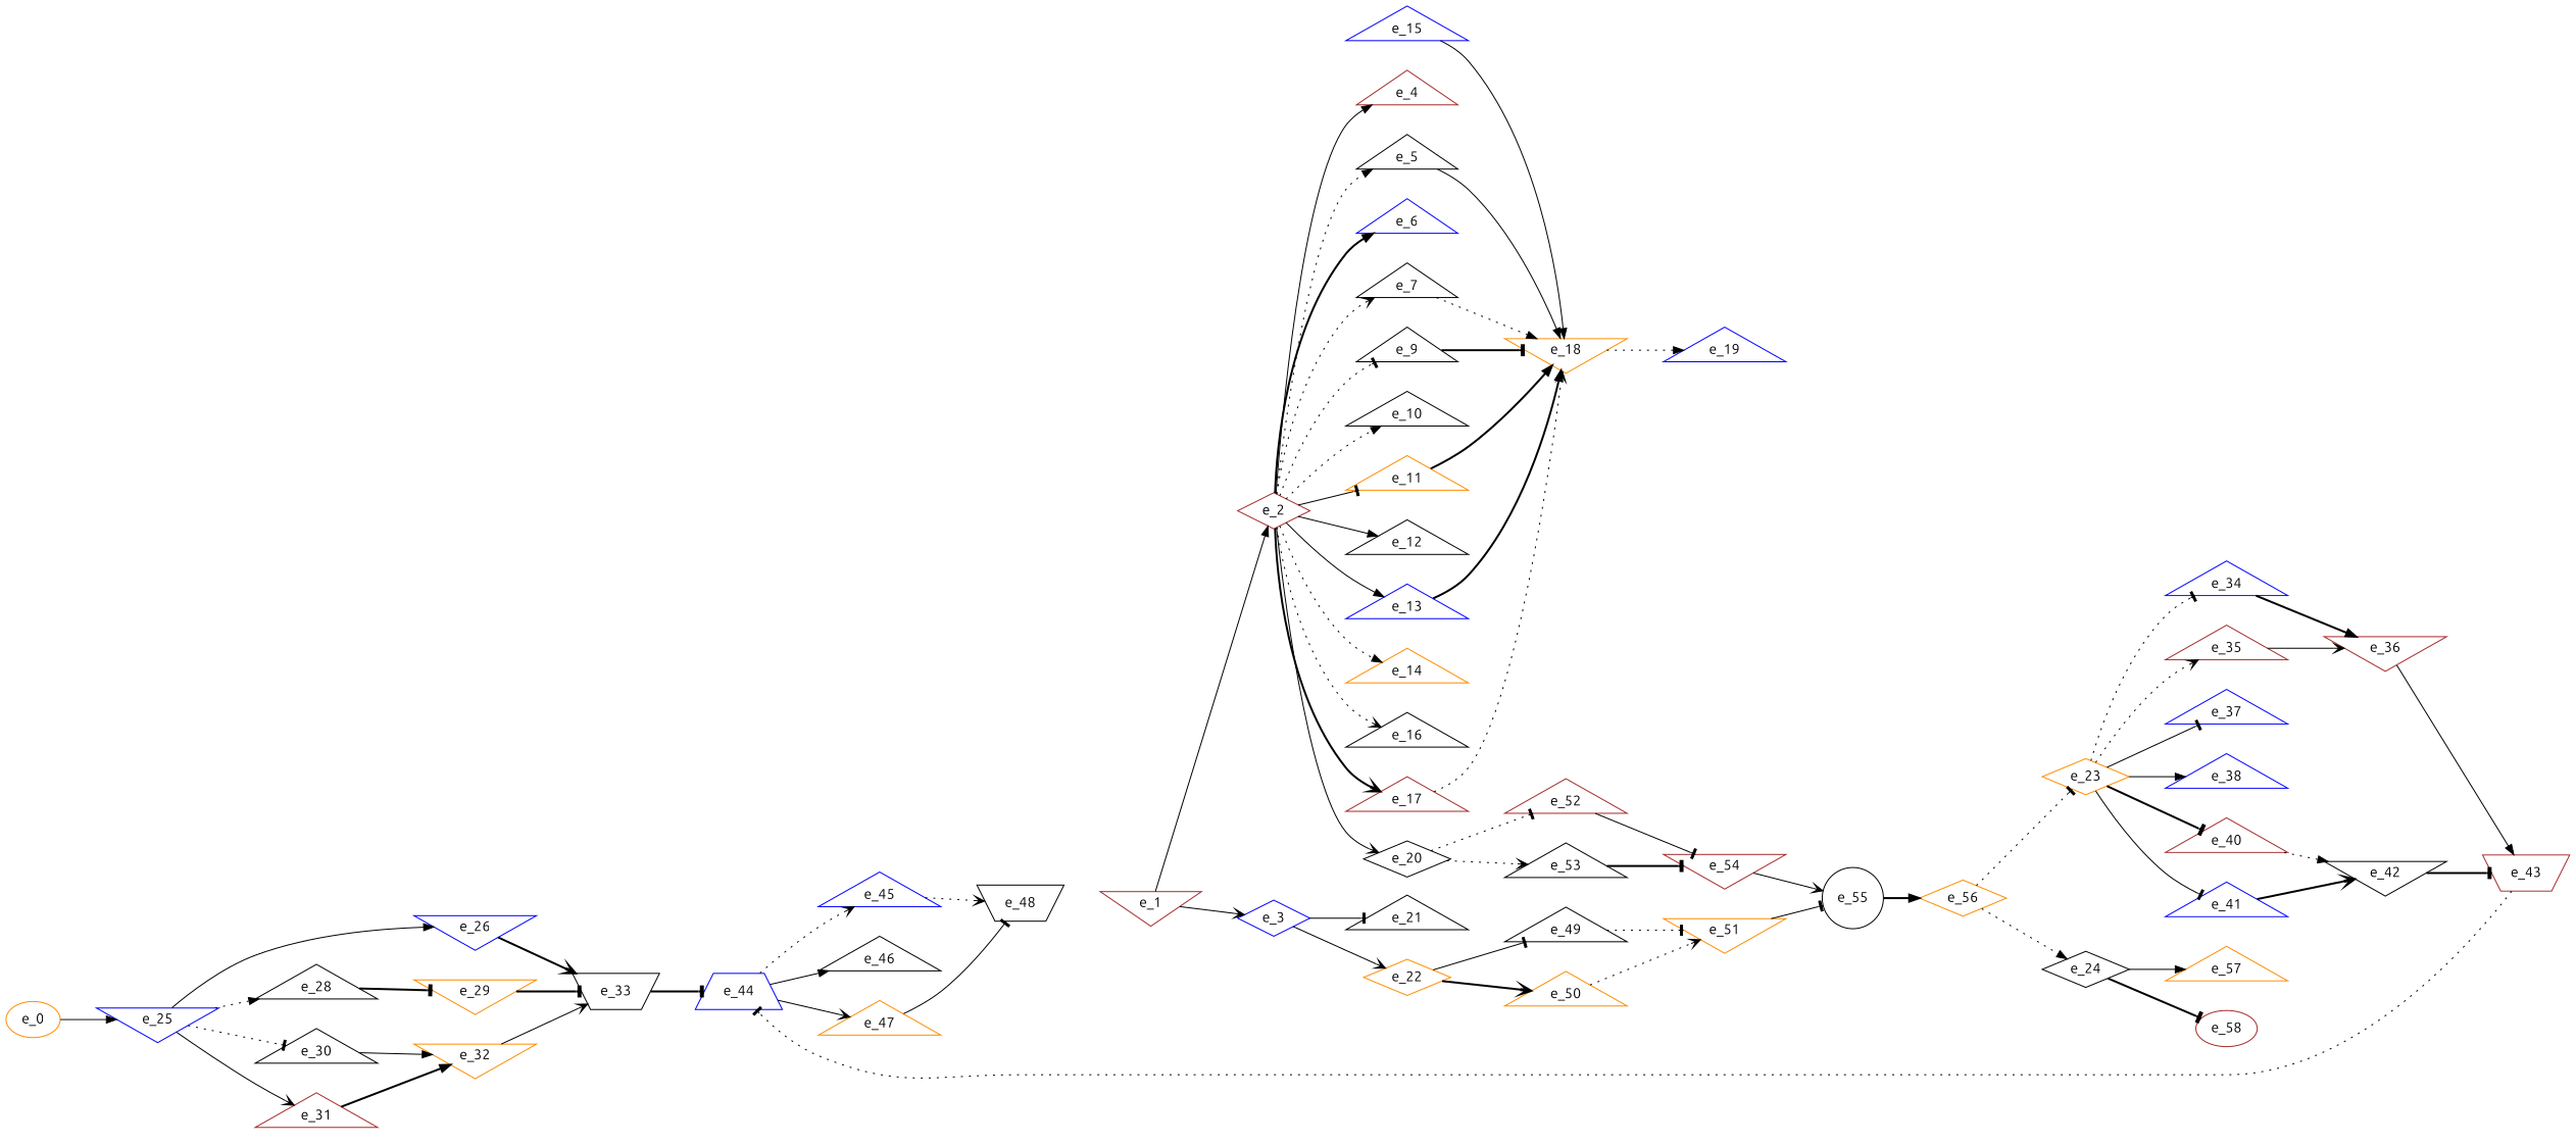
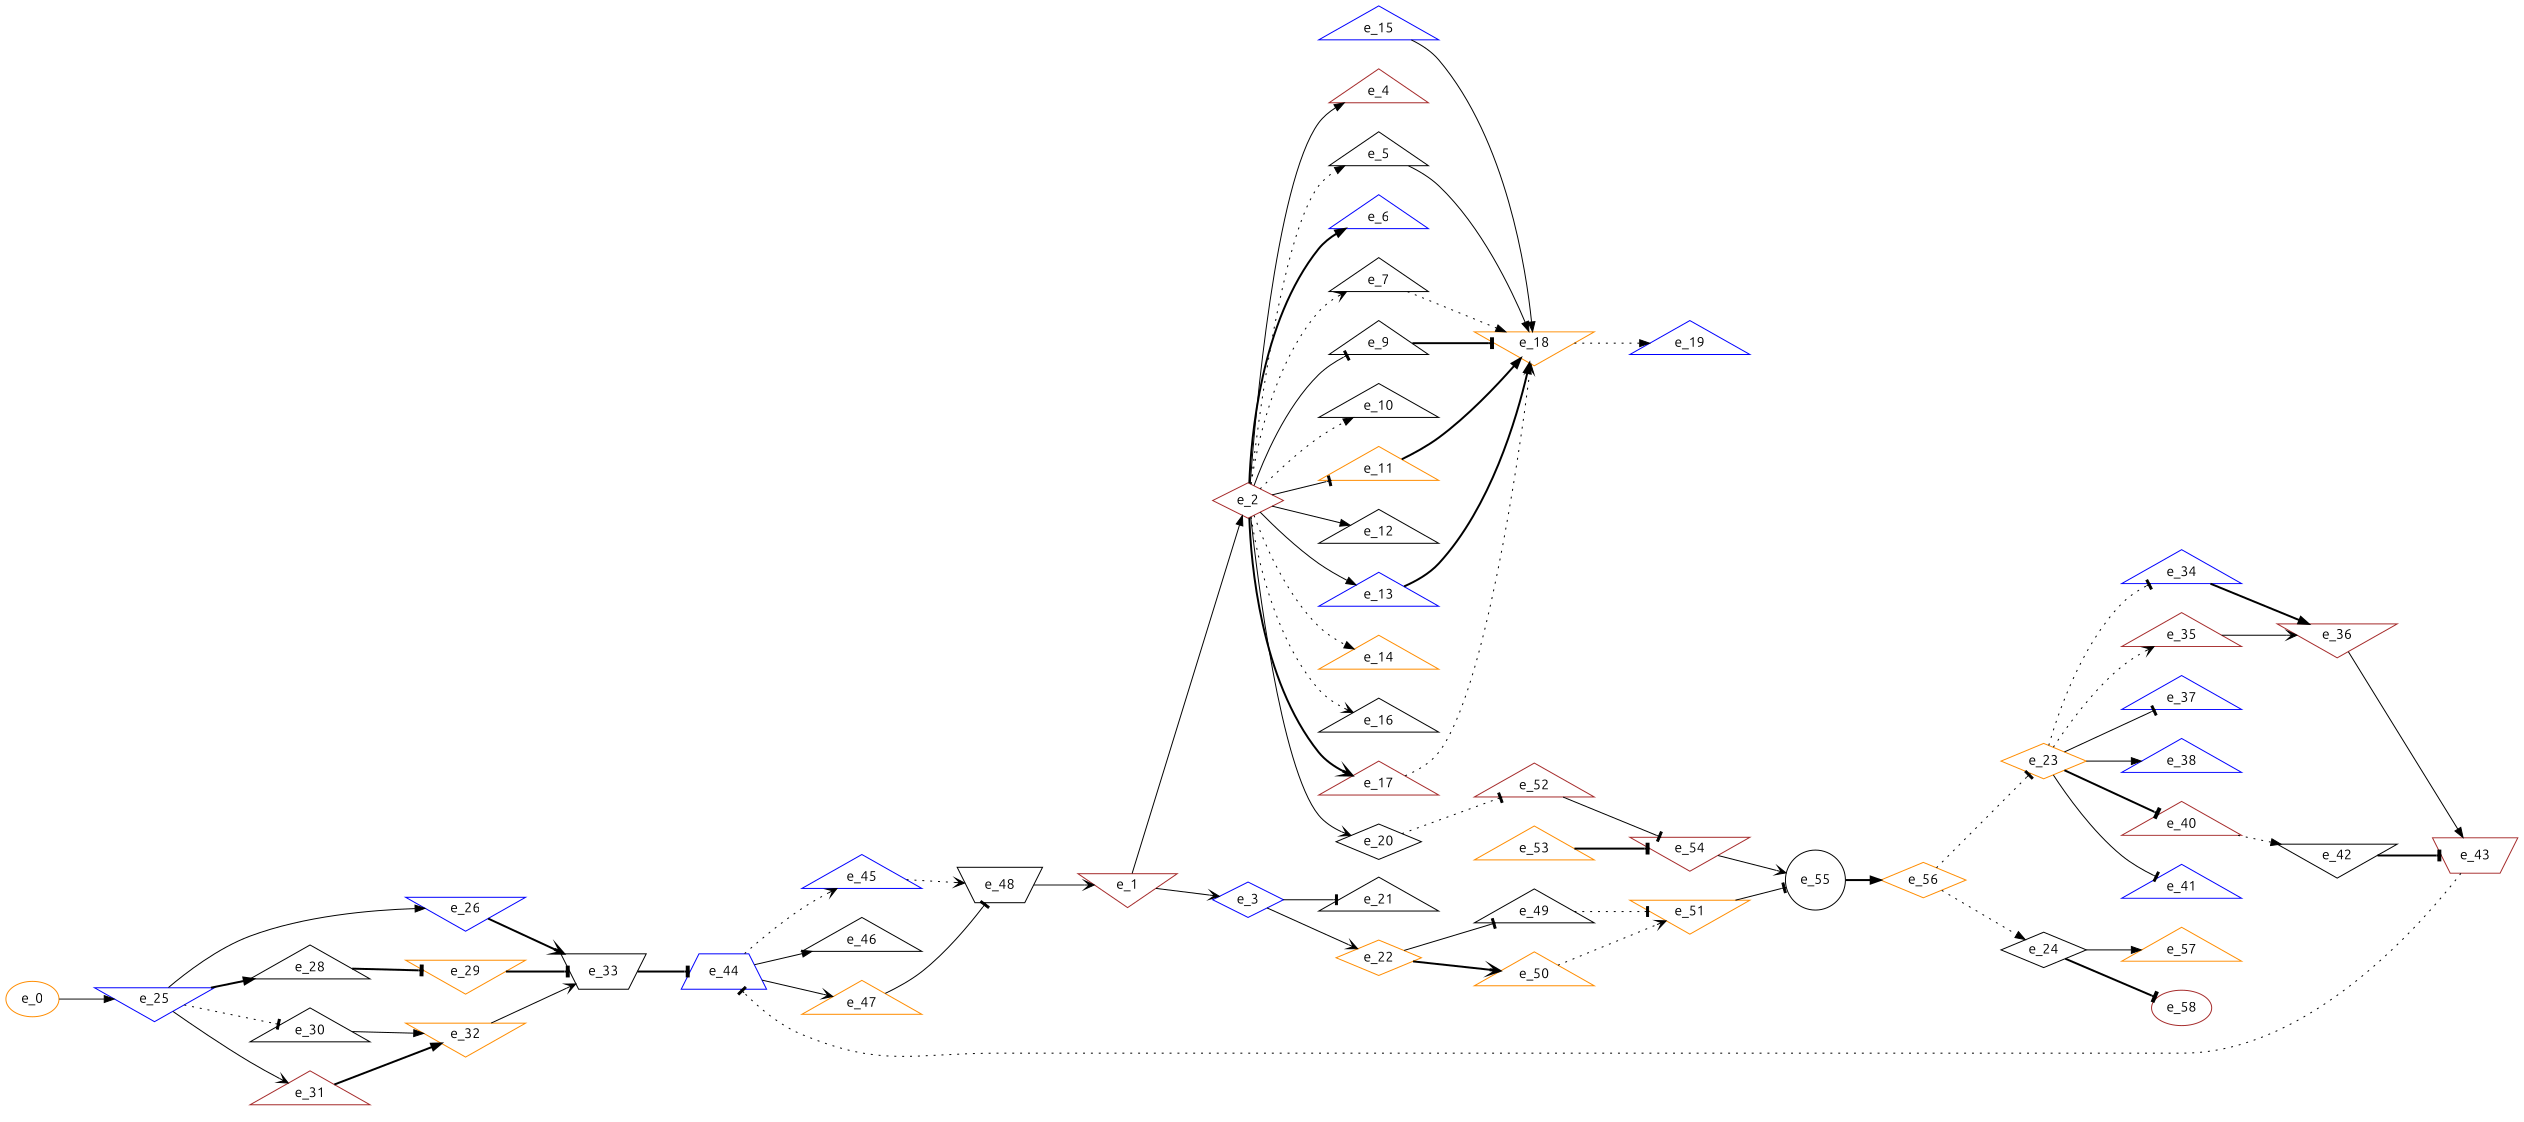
  digraph {
    fontname=Ubuntu
    rankdir=LR
    node [color=black fontname=Ubuntu shape=triangle]
    edge [arrowhead=normal fontname=Ubuntu style=solid]
    e_25 [color=blue shape=invtriangle]
    e_26 [color=blue shape=invtriangle]
    e_28
    e_30
    e_31 [color=brown]
    e_0 [color=darkorange shape=""]
    e_1 [color=brown shape=invtriangle]
    e_2 [color=brown shape=diamond]
    e_3 [color=blue shape=diamond]
    e_4 [color=brown]
    e_5
    e_6 [color=blue]
    e_7
    e_9
    e_10
    e_11 [color=darkorange]
    e_12
    e_13 [color=blue]
    e_14 [color=darkorange]
    e_16
    e_17 [color=brown]
    e_20 [shape=diamond]
    e_21
    e_22 [color=darkorange shape=diamond]
    e_18 [color=darkorange shape=invtriangle]
    e_15 [color=blue]
    e_52 [color=brown]
-   e_53
+   e_53 [color=darkorange]
    e_49
    e_50 [color=darkorange]
    e_19 [color=blue]
    e_54 [color=brown shape=invtriangle]
    e_51 [color=darkorange shape=invtriangle]
    e_23 [color=darkorange shape=diamond]
    e_34 [color=blue]
    e_35 [color=brown]
    e_37 [color=blue]
    e_38 [color=blue]
    e_40 [color=brown]
    e_41 [color=blue]
    e_36 [color=brown shape=invtriangle]
    e_42 [shape=invtriangle]
    e_24 [shape=diamond]
    e_57 [color=darkorange]
    e_58 [color=brown shape=""]
    e_33 [shape=invtrapezium]
    e_29 [color=darkorange shape=invtriangle]
    e_32 [color=darkorange shape=invtriangle]
    e_44 [color=blue shape=trapezium]
    e_45 [color=blue]
    e_46
    e_47 [color=darkorange]
    e_43 [color=brown shape=invtrapezium]
    e_48 [shape=invtrapezium]
    e_55 [shape=circle]
    e_56 [color=darkorange shape=diamond]
    e_25 -> e_26
-   e_25 -> e_28 [style=dotted]
+   e_25 -> e_28 [style=bold]
    e_25 -> e_30 [arrowhead=tee style=dotted]
    e_25 -> e_31 [arrowhead=vee]
    e_26 -> e_33 [arrowhead=vee style=bold]
    e_28 -> e_29 [arrowhead=tee style=bold]
    e_30 -> e_32
    e_31 -> e_32 [style=bold]
    e_0 -> e_25
    e_1 -> e_2
    e_1 -> e_3 [arrowhead=vee]
    e_2 -> e_4
    e_2 -> e_5 [style=dotted]
    e_2 -> e_6 [style=bold]
    e_2 -> e_7 [arrowhead=vee style=dotted]
-   e_2 -> e_9 [arrowhead=tee style=dotted]
+   e_2 -> e_9 [arrowhead=tee]
    e_2 -> e_10 [style=dotted]
    e_2 -> e_11 [arrowhead=tee]
    e_2 -> e_12
    e_2 -> e_13
    e_2 -> e_14 [style=dotted]
    e_2 -> e_16 [arrowhead=vee style=dotted]
    e_2 -> e_17 [arrowhead=vee style=bold]
    e_2 -> e_20 [arrowhead=vee]
    e_3 -> e_21 [arrowhead=tee]
    e_3 -> e_22 [arrowhead=vee]
    e_5 -> e_18
    e_7 -> e_18 [style=dotted]
    e_9 -> e_18 [arrowhead=tee style=bold]
    e_11 -> e_18 [style=bold]
    e_13 -> e_18 [style=bold]
    e_17 -> e_18 [arrowhead=vee style=dotted]
    e_20 -> e_52 [arrowhead=tee style=dotted]
-   e_20 -> e_53 [arrowhead=vee style=dotted]
    e_22 -> e_49 [arrowhead=tee]
    e_22 -> e_50 [arrowhead=vee style=bold]
    e_18 -> e_19 [style=dotted]
    e_15 -> e_18
    e_52 -> e_54 [arrowhead=tee]
    e_53 -> e_54 [arrowhead=tee style=bold]
    e_49 -> e_51 [arrowhead=tee style=dotted]
    e_50 -> e_51 [arrowhead=vee style=dotted]
    e_54 -> e_55 [arrowhead=vee]
    e_51 -> e_55 [arrowhead=tee]
    e_23 -> e_34 [arrowhead=tee style=dotted]
    e_23 -> e_35 [arrowhead=vee style=dotted]
    e_23 -> e_37 [arrowhead=tee]
    e_23 -> e_38
    e_23 -> e_40 [arrowhead=tee style=bold]
    e_23 -> e_41 [arrowhead=tee]
    e_34 -> e_36 [style=bold]
    e_35 -> e_36 [arrowhead=vee]
    e_40 -> e_42 [style=dotted]
-   e_41 -> e_42 [arrowhead=vee style=bold]
    e_36 -> e_43
    e_42 -> e_43 [arrowhead=tee style=bold]
    e_24 -> e_57
    e_24 -> e_58 [arrowhead=tee style=bold]
    e_33 -> e_44 [arrowhead=tee style=bold]
    e_29 -> e_33 [arrowhead=tee style=bold]
    e_32 -> e_33 [arrowhead=vee]
    e_44 -> e_45 [arrowhead=vee style=dotted]
    e_44 -> e_46
    e_44 -> e_47 [arrowhead=vee]
    e_45 -> e_48 [arrowhead=vee style=dotted]
    e_47 -> e_48 [arrowhead=tee]
    e_43 -> e_44 [arrowhead=tee style=dotted]
+   e_48 -> e_1 [arrowhead=vee]
    e_55 -> e_56 [style=bold]
    e_56 -> e_23 [arrowhead=tee style=dotted]
    e_56 -> e_24 [style=dotted]
  }
